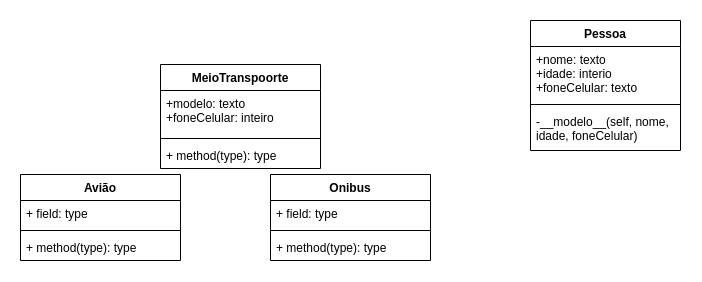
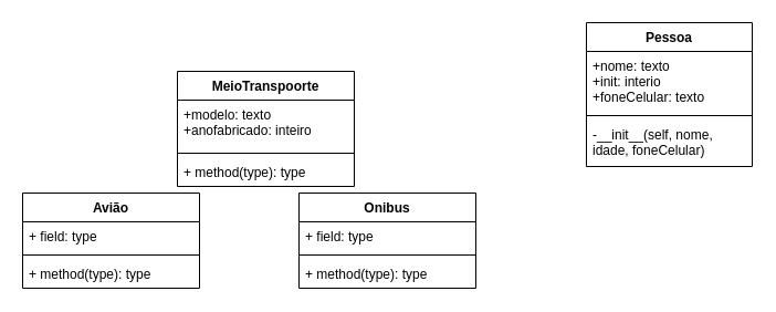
  <mxCell id="0" />
  <mxCell id="1" parent="0" />
  <mxCell id="2" value="MeioTranspoorte" style="swimlane;fontStyle=1;align=center;verticalAlign=top;childLayout=stackLayout;horizontal=1;startSize=26;horizontalStack=0;resizeParent=1;resizeParentMax=0;resizeLast=0;collapsible=1;marginBottom=0;" vertex="1" parent="1"><mxGeometry x="160" y="64" width="160" height="104" as="geometry" /></mxCell>
- <mxCell id="3" value="+modelo: texto&#10;+foneCelular: inteiro&#10;" style="text;strokeColor=none;fillColor=none;align=left;verticalAlign=top;spacingLeft=4;spacingRight=4;overflow=hidden;rotatable=0;points=[[0,0.5],[1,0.5]];portConstraint=eastwest;" vertex="1" parent="2"><mxGeometry y="26" width="160" height="44" as="geometry" /></mxCell>
+ <mxCell id="3" value="+modelo: texto&#10;+anofabricado: inteiro&#10;" style="text;strokeColor=none;fillColor=none;align=left;verticalAlign=top;spacingLeft=4;spacingRight=4;overflow=hidden;rotatable=0;points=[[0,0.5],[1,0.5]];portConstraint=eastwest;" vertex="1" parent="2"><mxGeometry y="26" width="160" height="44" as="geometry" /></mxCell>
  <mxCell id="4" value="" style="line;strokeWidth=1;fillColor=none;align=left;verticalAlign=middle;spacingTop=-1;spacingLeft=3;spacingRight=3;rotatable=0;labelPosition=right;points=[];portConstraint=eastwest;" vertex="1" parent="2"><mxGeometry y="70" width="160" height="8" as="geometry" /></mxCell>
  <mxCell id="5" value="+ method(type): type" style="text;strokeColor=none;fillColor=none;align=left;verticalAlign=top;spacingLeft=4;spacingRight=4;overflow=hidden;rotatable=0;points=[[0,0.5],[1,0.5]];portConstraint=eastwest;" vertex="1" parent="2"><mxGeometry y="78" width="160" height="26" as="geometry" /></mxCell>
  <mxCell id="6" value="Pessoa" style="swimlane;fontStyle=1;align=center;verticalAlign=top;childLayout=stackLayout;horizontal=1;startSize=26;horizontalStack=0;resizeParent=1;resizeParentMax=0;resizeLast=0;collapsible=1;marginBottom=0;" vertex="1" parent="1"><mxGeometry x="530" y="20" width="150" height="130" as="geometry" /></mxCell>
- <mxCell id="7" value="+nome: texto&#10;+idade: interio&#10;+foneCelular: texto" style="text;strokeColor=none;fillColor=none;align=left;verticalAlign=top;spacingLeft=4;spacingRight=4;overflow=hidden;rotatable=0;points=[[0,0.5],[1,0.5]];portConstraint=eastwest;" vertex="1" parent="6"><mxGeometry y="26" width="150" height="54" as="geometry" /></mxCell>
+ <mxCell id="7" value="+nome: texto&#10;+init: interio&#10;+foneCelular: texto" style="text;strokeColor=none;fillColor=none;align=left;verticalAlign=top;spacingLeft=4;spacingRight=4;overflow=hidden;rotatable=0;points=[[0,0.5],[1,0.5]];portConstraint=eastwest;" vertex="1" parent="6"><mxGeometry y="26" width="150" height="54" as="geometry" /></mxCell>
  <mxCell id="8" value="" style="line;strokeWidth=1;fillColor=none;align=left;verticalAlign=middle;spacingTop=-1;spacingLeft=3;spacingRight=3;rotatable=0;labelPosition=right;points=[];portConstraint=eastwest;" vertex="1" parent="6"><mxGeometry y="80" width="150" height="8" as="geometry" /></mxCell>
- <mxCell id="9" value="-__modelo__(self, nome, idade, foneCelular)" style="text;strokeColor=none;fillColor=none;align=left;verticalAlign=top;spacingLeft=4;spacingRight=4;overflow=hidden;rotatable=0;points=[[0,0.5],[1,0.5]];portConstraint=eastwest;whiteSpace=wrap;" vertex="1" parent="6"><mxGeometry y="88" width="150" height="42" as="geometry" /></mxCell>
+ <mxCell id="9" value="-__init__(self, nome, idade, foneCelular)" style="text;strokeColor=none;fillColor=none;align=left;verticalAlign=top;spacingLeft=4;spacingRight=4;overflow=hidden;rotatable=0;points=[[0,0.5],[1,0.5]];portConstraint=eastwest;whiteSpace=wrap;" vertex="1" parent="6"><mxGeometry y="88" width="150" height="42" as="geometry" /></mxCell>
  <mxCell id="10" value="Avião" style="swimlane;fontStyle=1;align=center;verticalAlign=top;childLayout=stackLayout;horizontal=1;startSize=26;horizontalStack=0;resizeParent=1;resizeParentMax=0;resizeLast=0;collapsible=1;marginBottom=0;" vertex="1" parent="1"><mxGeometry x="20" y="174" width="160" height="86" as="geometry" /></mxCell>
  <mxCell id="11" value="+ field: type" style="text;strokeColor=none;fillColor=none;align=left;verticalAlign=top;spacingLeft=4;spacingRight=4;overflow=hidden;rotatable=0;points=[[0,0.5],[1,0.5]];portConstraint=eastwest;" vertex="1" parent="10"><mxGeometry y="26" width="160" height="26" as="geometry" /></mxCell>
  <mxCell id="12" value="" style="line;strokeWidth=1;fillColor=none;align=left;verticalAlign=middle;spacingTop=-1;spacingLeft=3;spacingRight=3;rotatable=0;labelPosition=right;points=[];portConstraint=eastwest;" vertex="1" parent="10"><mxGeometry y="52" width="160" height="8" as="geometry" /></mxCell>
  <mxCell id="13" value="+ method(type): type" style="text;strokeColor=none;fillColor=none;align=left;verticalAlign=top;spacingLeft=4;spacingRight=4;overflow=hidden;rotatable=0;points=[[0,0.5],[1,0.5]];portConstraint=eastwest;" vertex="1" parent="10"><mxGeometry y="60" width="160" height="26" as="geometry" /></mxCell>
  <mxCell id="14" value="Onibus" style="swimlane;fontStyle=1;align=center;verticalAlign=top;childLayout=stackLayout;horizontal=1;startSize=26;horizontalStack=0;resizeParent=1;resizeParentMax=0;resizeLast=0;collapsible=1;marginBottom=0;" vertex="1" parent="1"><mxGeometry x="270" y="174" width="160" height="86" as="geometry" /></mxCell>
  <mxCell id="15" value="+ field: type" style="text;strokeColor=none;fillColor=none;align=left;verticalAlign=top;spacingLeft=4;spacingRight=4;overflow=hidden;rotatable=0;points=[[0,0.5],[1,0.5]];portConstraint=eastwest;" vertex="1" parent="14"><mxGeometry y="26" width="160" height="26" as="geometry" /></mxCell>
  <mxCell id="16" value="" style="line;strokeWidth=1;fillColor=none;align=left;verticalAlign=middle;spacingTop=-1;spacingLeft=3;spacingRight=3;rotatable=0;labelPosition=right;points=[];portConstraint=eastwest;" vertex="1" parent="14"><mxGeometry y="52" width="160" height="8" as="geometry" /></mxCell>
  <mxCell id="17" value="+ method(type): type" style="text;strokeColor=none;fillColor=none;align=left;verticalAlign=top;spacingLeft=4;spacingRight=4;overflow=hidden;rotatable=0;points=[[0,0.5],[1,0.5]];portConstraint=eastwest;" vertex="1" parent="14"><mxGeometry y="60" width="160" height="26" as="geometry" /></mxCell>
